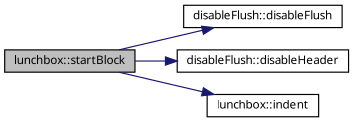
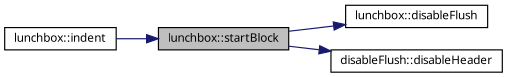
  digraph {
    rankdir=LR
    node [color=black fillcolor=white fontname=Sans fontsize=10 shape=record style=filled]
    edge [color=midnightblue fontname=Sans fontsize=10 labelfontname=Sans labelfontsize=10 style=solid]
    n1 [fillcolor=grey75 fontcolor=black height=0.2 label="lunchbox::startBlock" width=0.4]
-   n2 [height=0.2 label="disableFlush::disableFlush" width=0.4]
+   n2 [height=0.2 label="lunchbox::disableFlush" width=0.4]
    n3 [height=0.2 label="disableFlush::disableHeader" width=0.4]
    n4 [height=0.2 label="lunchbox::indent" width=0.4]
    n1 -> n2
    n1 -> n3
-   n1 -> n4
+   n4 -> n1
  }
